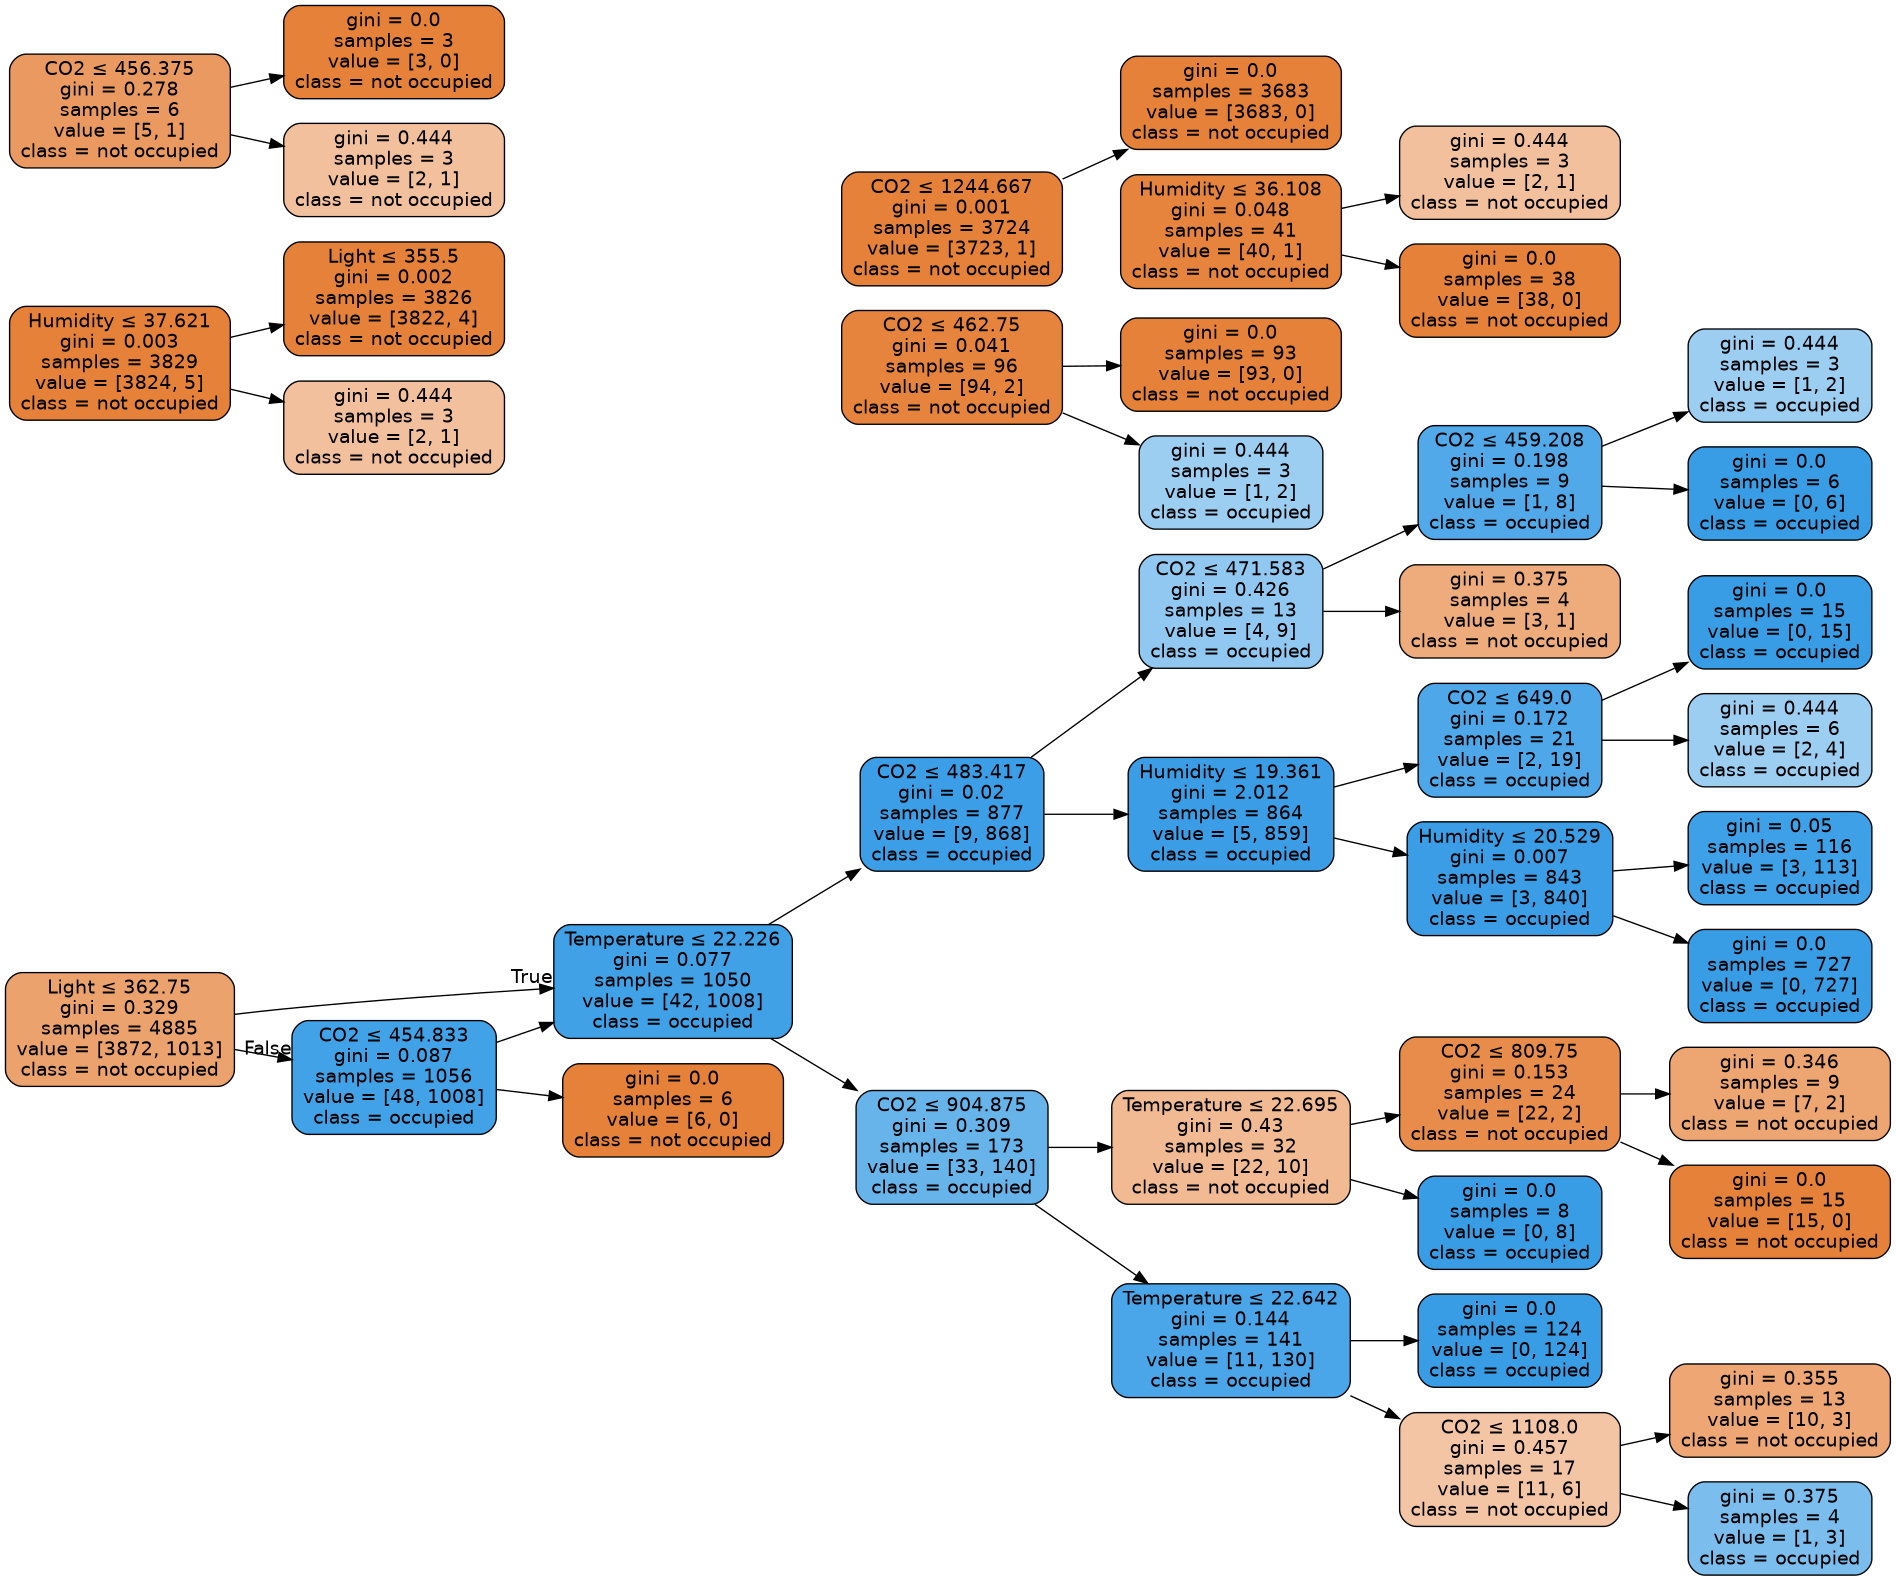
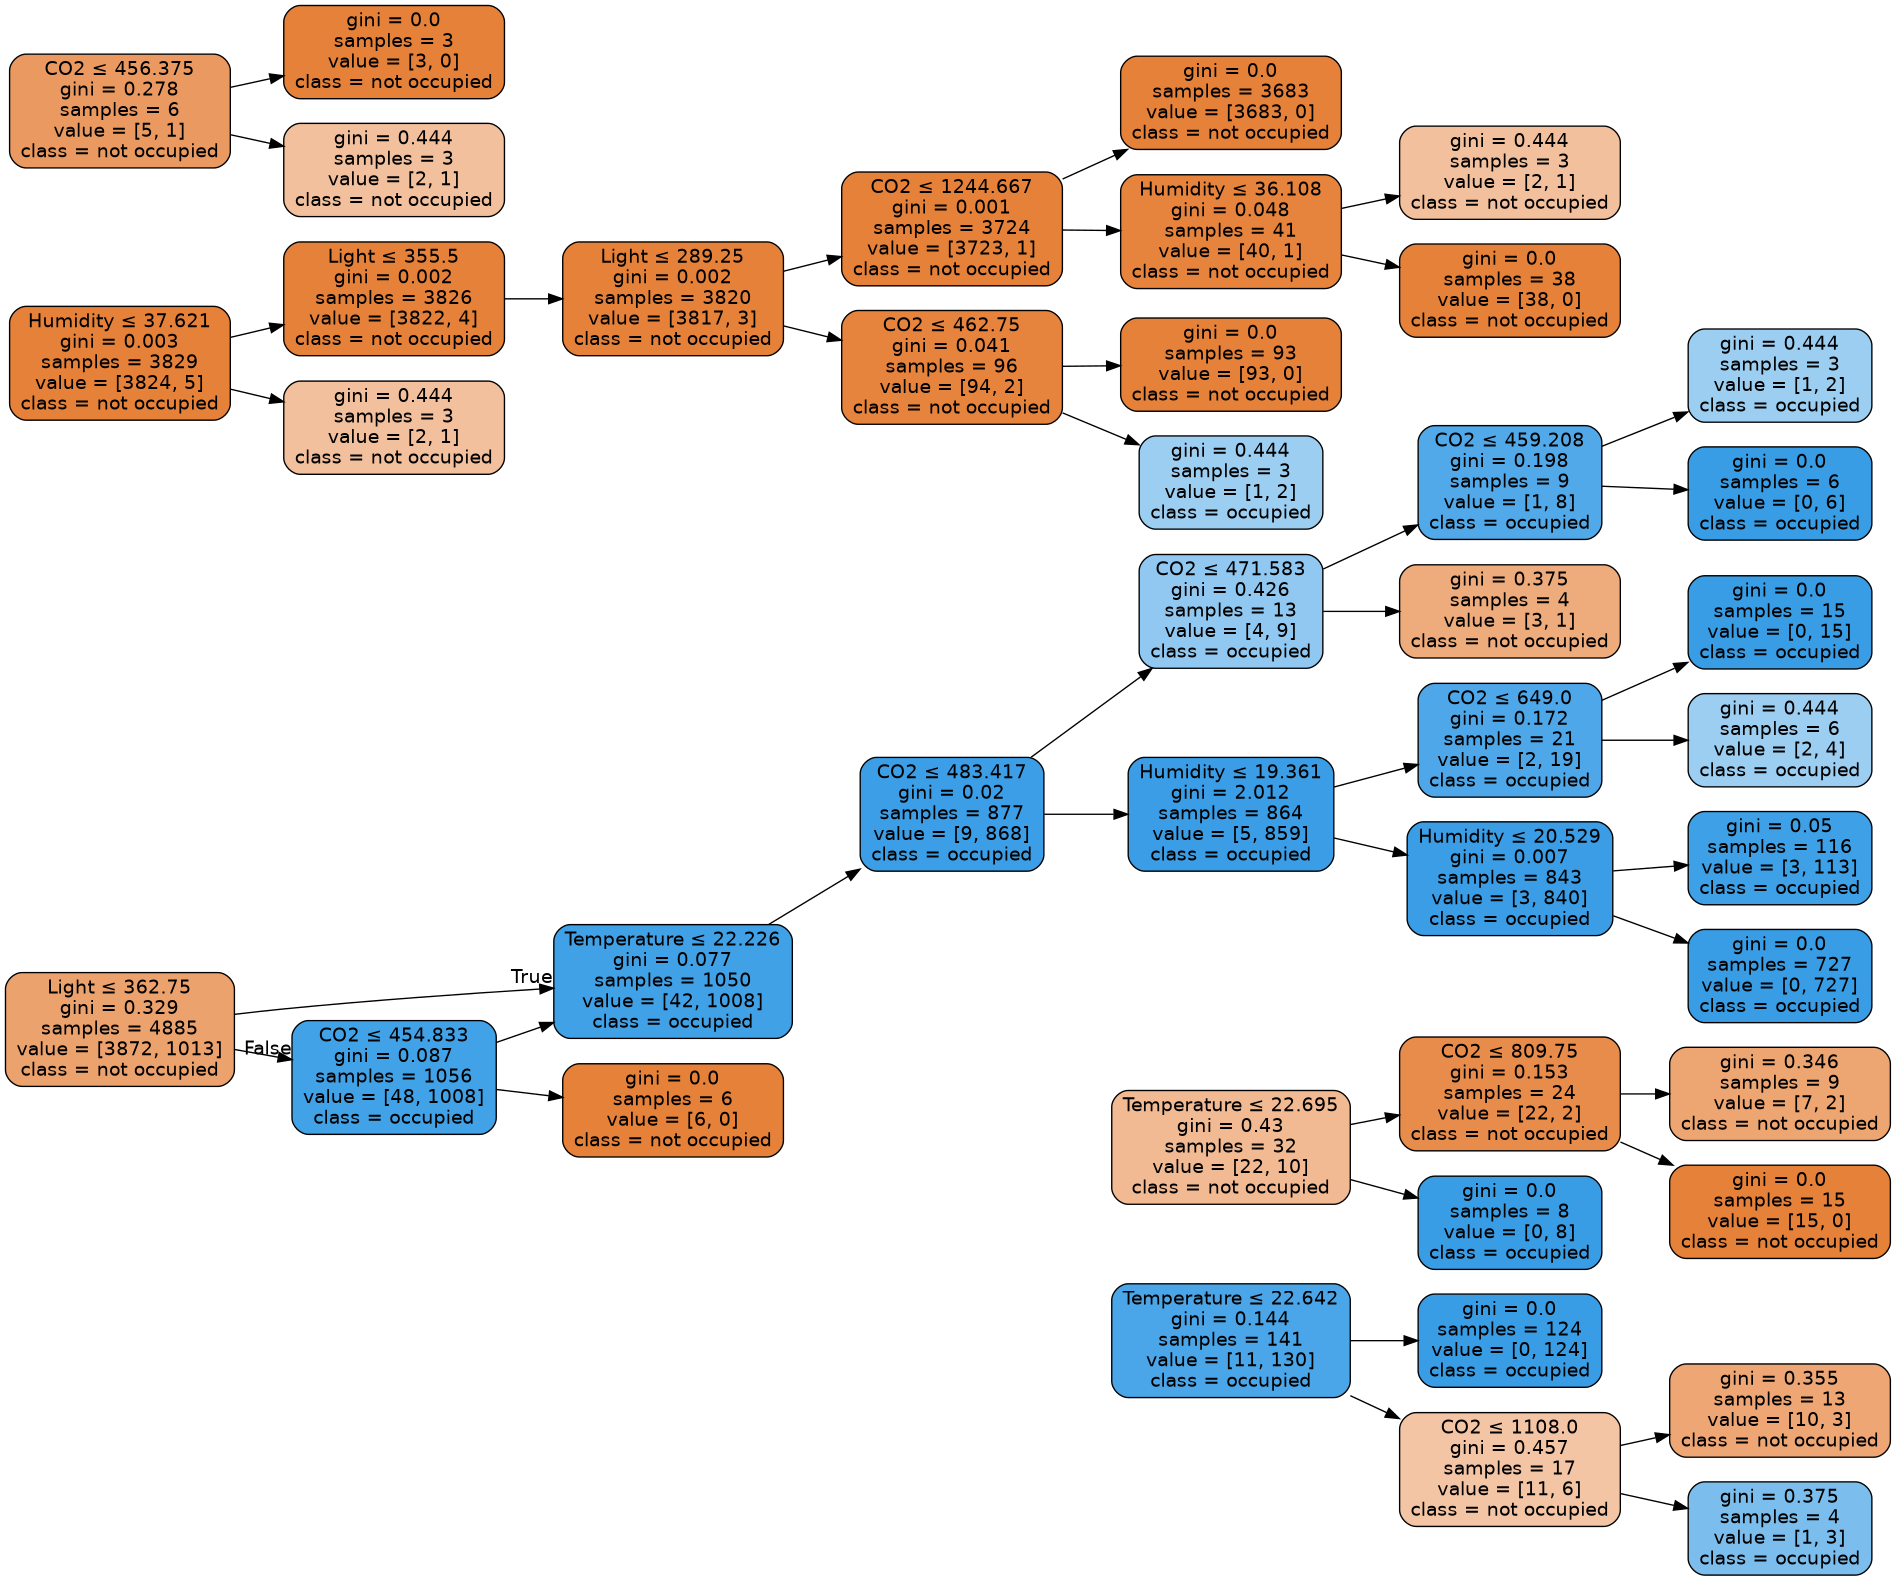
  digraph {
    rankdir=LR
    node [color=black fillcolor="#e58139ff" fontname=helvetica shape=box style="filled, rounded"]
    edge [fontname=helvetica]
    n1 [fillcolor="#e58139bc" label=<Light &le; 362.75<br/>gini = 0.329<br/>samples = 4885<br/>value = [3872, 1013]<br/>class = not occupied>]
    n2 [fillcolor="#399de5f3" label=<CO2 &le; 454.833<br/>gini = 0.087<br/>samples = 1056<br/>value = [48, 1008]<br/>class = occupied>]
    n3 [fillcolor="#399de5f4" label=<Temperature &le; 22.226<br/>gini = 0.077<br/>samples = 1050<br/>value = [42, 1008]<br/>class = occupied>]
    n4 [label=<Humidity &le; 37.621<br/>gini = 0.003<br/>samples = 3829<br/>value = [3824, 5]<br/>class = not occupied>]
    n5 [label=<Light &le; 355.5<br/>gini = 0.002<br/>samples = 3826<br/>value = [3822, 4]<br/>class = not occupied>]
    n6 [fillcolor="#e581397f" label=<gini = 0.444<br/>samples = 3<br/>value = [2, 1]<br/>class = not occupied>]
    n7 [label=<gini = 0.0<br/>samples = 6<br/>value = [6, 0]<br/>class = not occupied>]
+   n8 [label=<Light &le; 289.25<br/>gini = 0.002<br/>samples = 3820<br/>value = [3817, 3]<br/>class = not occupied>]
    n9 [label=<CO2 &le; 1244.667<br/>gini = 0.001<br/>samples = 3724<br/>value = [3723, 1]<br/>class = not occupied>]
    n10 [fillcolor="#e58139fa" label=<CO2 &le; 462.75<br/>gini = 0.041<br/>samples = 96<br/>value = [94, 2]<br/>class = not occupied>]
    n11 [fillcolor="#e58139cc" label=<CO2 &le; 456.375<br/>gini = 0.278<br/>samples = 6<br/>value = [5, 1]<br/>class = not occupied>]
    n12 [label=<gini = 0.0<br/>samples = 3<br/>value = [3, 0]<br/>class = not occupied>]
    n13 [fillcolor="#e581397f" label=<gini = 0.444<br/>samples = 3<br/>value = [2, 1]<br/>class = not occupied>]
    n14 [label=<gini = 0.0<br/>samples = 3683<br/>value = [3683, 0]<br/>class = not occupied>]
    n15 [fillcolor="#e58139f9" label=<Humidity &le; 36.108<br/>gini = 0.048<br/>samples = 41<br/>value = [40, 1]<br/>class = not occupied>]
    n16 [label=<gini = 0.0<br/>samples = 93<br/>value = [93, 0]<br/>class = not occupied>]
    n17 [fillcolor="#399de57f" label=<gini = 0.444<br/>samples = 3<br/>value = [1, 2]<br/>class = occupied>]
    n18 [fillcolor="#e581397f" label=<gini = 0.444<br/>samples = 3<br/>value = [2, 1]<br/>class = not occupied>]
    n19 [label=<gini = 0.0<br/>samples = 38<br/>value = [38, 0]<br/>class = not occupied>]
    n20 [fillcolor="#399de5fc" label=<CO2 &le; 483.417<br/>gini = 0.02<br/>samples = 877<br/>value = [9, 868]<br/>class = occupied>]
-   n21 [fillcolor="#399de5c3" label=<CO2 &le; 904.875<br/>gini = 0.309<br/>samples = 173<br/>value = [33, 140]<br/>class = occupied>]
    n22 [fillcolor="#399de58e" label=<CO2 &le; 471.583<br/>gini = 0.426<br/>samples = 13<br/>value = [4, 9]<br/>class = occupied>]
    n23 [fillcolor="#399de5fe" label=<Humidity &le; 19.361<br/>gini = 2.012<br/>samples = 864<br/>value = [5, 859]<br/>class = occupied>]
    n24 [fillcolor="#e581398b" label=<Temperature &le; 22.695<br/>gini = 0.43<br/>samples = 32<br/>value = [22, 10]<br/>class = not occupied>]
    n25 [fillcolor="#399de5e9" label=<Temperature &le; 22.642<br/>gini = 0.144<br/>samples = 141<br/>value = [11, 130]<br/>class = occupied>]
    n26 [fillcolor="#399de5df" label=<CO2 &le; 459.208<br/>gini = 0.198<br/>samples = 9<br/>value = [1, 8]<br/>class = occupied>]
    n27 [fillcolor="#e58139aa" label=<gini = 0.375<br/>samples = 4<br/>value = [3, 1]<br/>class = not occupied>]
    n28 [fillcolor="#399de5e4" label=<CO2 &le; 649.0<br/>gini = 0.172<br/>samples = 21<br/>value = [2, 19]<br/>class = occupied>]
    n29 [fillcolor="#399de5fe" label=<Humidity &le; 20.529<br/>gini = 0.007<br/>samples = 843<br/>value = [3, 840]<br/>class = occupied>]
    n30 [fillcolor="#399de57f" label=<gini = 0.444<br/>samples = 3<br/>value = [1, 2]<br/>class = occupied>]
    n31 [fillcolor="#399de5ff" label=<gini = 0.0<br/>samples = 6<br/>value = [0, 6]<br/>class = occupied>]
    n32 [fillcolor="#399de5ff" label=<gini = 0.0<br/>samples = 15<br/>value = [0, 15]<br/>class = occupied>]
    n33 [fillcolor="#399de57f" label=<gini = 0.444<br/>samples = 6<br/>value = [2, 4]<br/>class = occupied>]
    n34 [fillcolor="#399de5f8" label=<gini = 0.05<br/>samples = 116<br/>value = [3, 113]<br/>class = occupied>]
    n35 [fillcolor="#399de5ff" label=<gini = 0.0<br/>samples = 727<br/>value = [0, 727]<br/>class = occupied>]
    n36 [fillcolor="#e58139e8" label=<CO2 &le; 809.75<br/>gini = 0.153<br/>samples = 24<br/>value = [22, 2]<br/>class = not occupied>]
    n37 [fillcolor="#399de5ff" label=<gini = 0.0<br/>samples = 8<br/>value = [0, 8]<br/>class = occupied>]
    n38 [fillcolor="#399de5ff" label=<gini = 0.0<br/>samples = 124<br/>value = [0, 124]<br/>class = occupied>]
    n39 [fillcolor="#e5813974" label=<CO2 &le; 1108.0<br/>gini = 0.457<br/>samples = 17<br/>value = [11, 6]<br/>class = not occupied>]
    n40 [fillcolor="#e58139b6" label=<gini = 0.346<br/>samples = 9<br/>value = [7, 2]<br/>class = not occupied>]
    n41 [label=<gini = 0.0<br/>samples = 15<br/>value = [15, 0]<br/>class = not occupied>]
    n42 [fillcolor="#e58139b3" label=<gini = 0.355<br/>samples = 13<br/>value = [10, 3]<br/>class = not occupied>]
    n43 [fillcolor="#399de5aa" label=<gini = 0.375<br/>samples = 4<br/>value = [1, 3]<br/>class = occupied>]
    n1 -> n2 [headlabel=False labelangle=-45 labeldistance=2.5]
    n1 -> n3 [headlabel=True labelangle=45 labeldistance=2.5]
    n2 -> n3
    n2 -> n7
    n3 -> n20
-   n3 -> n21
    n4 -> n5
    n4 -> n6
+   n5 -> n8
+   n8 -> n9
+   n8 -> n10
    n9 -> n14
+   n9 -> n15
    n10 -> n16
    n10 -> n17
    n11 -> n12
    n11 -> n13
    n15 -> n18
    n15 -> n19
    n20 -> n22
    n20 -> n23
-   n21 -> n24
-   n21 -> n25
    n22 -> n26
    n22 -> n27
    n23 -> n28
    n23 -> n29
    n24 -> n36
    n24 -> n37
    n25 -> n38
    n25 -> n39
    n26 -> n30
    n26 -> n31
    n28 -> n32
    n28 -> n33
    n29 -> n34
    n29 -> n35
    n36 -> n40
    n36 -> n41
    n39 -> n42
    n39 -> n43
  }
